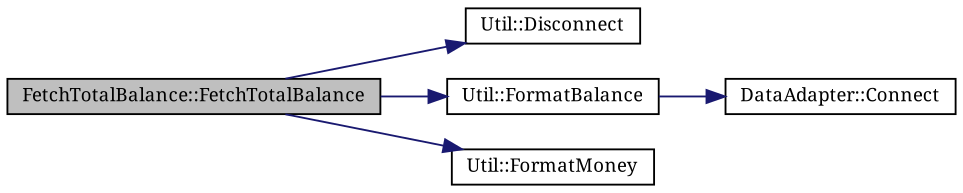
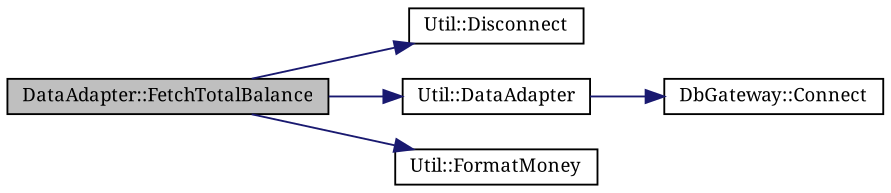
  digraph {
    fontname="Noto Serif"
    rankdir=LR
    node [color=black fillcolor=white fontname="Noto Serif" fontsize=10 shape=record style=filled]
    edge [color=midnightblue fontname="Noto Serif" fontsize=10 labelfontname=Helvetica labelfontsize=10 style=solid]
-   n1 [fillcolor=grey75 fontcolor=black height=0.2 label="FetchTotalBalance::FetchTotalBalance" width=0.4]
+   n1 [fillcolor=grey75 fontcolor=black height=0.2 label="DataAdapter::FetchTotalBalance" width=0.4]
    n2 [height=0.2 label="Util::Disconnect" width=0.4]
-   n3 [height=0.2 label="Util::FormatBalance" width=0.4]
+   n3 [height=0.2 label="Util::DataAdapter" width=0.4]
    n4 [height=0.2 label="Util::FormatMoney" width=0.4]
-   n5 [height=0.2 label="DataAdapter::Connect" width=0.4]
+   n5 [height=0.2 label="DbGateway::Connect" width=0.4]
    n1 -> n2
    n1 -> n3
    n1 -> n4
    n3 -> n5
  }
